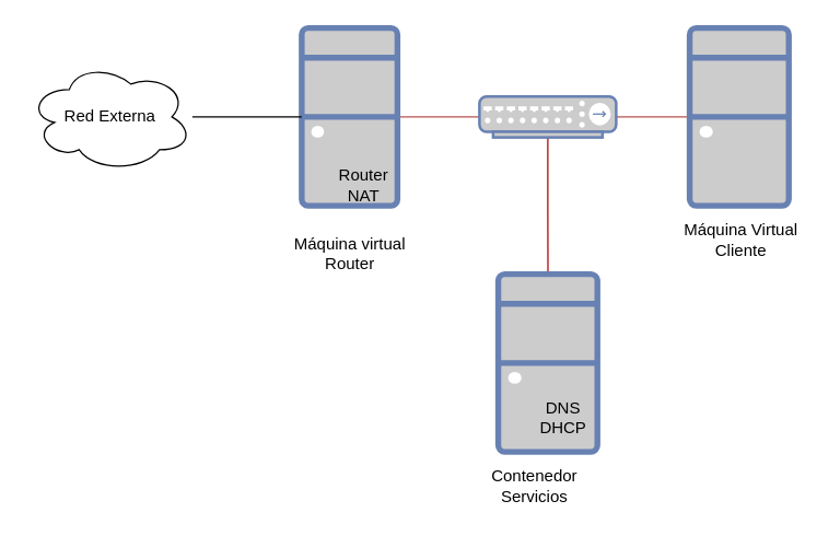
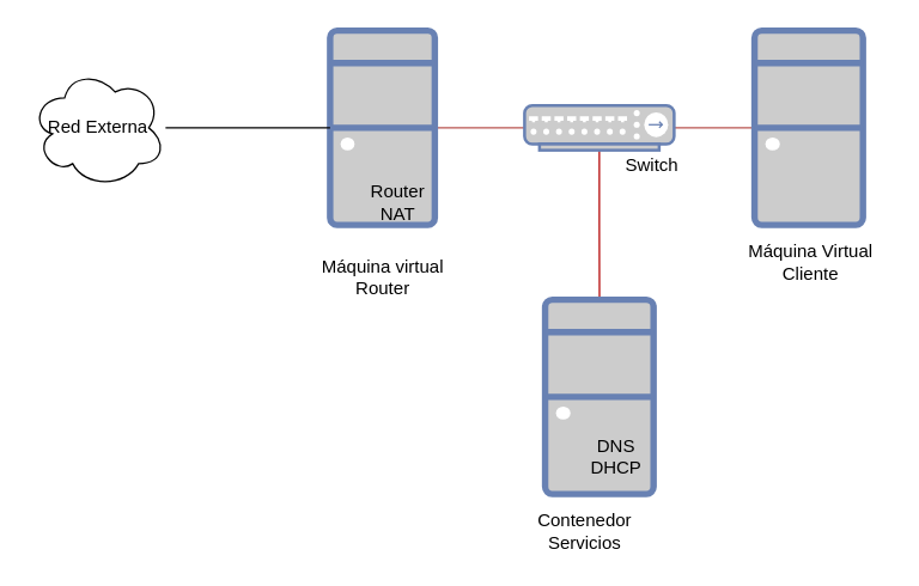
  <mxCell id="0" />
  <mxCell id="1" parent="0" />
  <mxCell id="2" value="" style="edgeStyle=none;rounded=0;orthogonalLoop=1;jettySize=auto;html=1;endArrow=none;endFill=0;fillColor=#f8cecc;strokeColor=#b85450;" parent="1" source="3" target="7" edge="1"><mxGeometry relative="1" as="geometry" /></mxCell>
  <mxCell id="3" value="" style="fontColor=#0066CC;verticalAlign=top;verticalLabelPosition=bottom;labelPosition=center;align=center;html=1;outlineConnect=0;fillColor=#CCCCCC;strokeColor=#6881B3;gradientColor=none;gradientDirection=north;strokeWidth=2;shape=mxgraph.networks.desktop_pc;" parent="1" vertex="1"><mxGeometry x="220" y="20" width="70" height="130" as="geometry" /></mxCell>
  <mxCell id="4" value="" style="edgeStyle=none;rounded=0;orthogonalLoop=1;jettySize=auto;html=1;endArrow=none;endFill=0;fillColor=#f8cecc;strokeColor=#b85450;" parent="1" source="5" target="7" edge="1"><mxGeometry relative="1" as="geometry" /></mxCell>
  <mxCell id="5" value="" style="fontColor=#0066CC;verticalAlign=top;verticalLabelPosition=bottom;labelPosition=center;align=center;html=1;outlineConnect=0;fillColor=#CCCCCC;strokeColor=#6881B3;gradientColor=none;gradientDirection=north;strokeWidth=2;shape=mxgraph.networks.desktop_pc;" parent="1" vertex="1"><mxGeometry x="503.75" y="20" width="72.5" height="130" as="geometry" /></mxCell>
  <mxCell id="6" value="" style="edgeStyle=orthogonalEdgeStyle;rounded=0;orthogonalLoop=1;jettySize=auto;html=1;endArrow=none;endFill=0;fillColor=#e51400;strokeColor=#B20000;" edge="1" parent="1" source="7" target="13"><mxGeometry relative="1" as="geometry" /></mxCell>
  <mxCell id="7" value="" style="fontColor=#0066CC;verticalAlign=top;verticalLabelPosition=bottom;labelPosition=center;align=center;html=1;outlineConnect=0;fillColor=#CCCCCC;strokeColor=#6881B3;gradientColor=none;gradientDirection=north;strokeWidth=2;shape=mxgraph.networks.hub;" parent="1" vertex="1"><mxGeometry x="350" y="70" width="100" height="30" as="geometry" /></mxCell>
  <mxCell id="8" value="&lt;div&gt;Máquina Virtual&lt;/div&gt;&lt;div&gt;Cliente&lt;br&gt;&lt;/div&gt;" style="text;html=1;resizable=0;autosize=1;align=center;verticalAlign=middle;points=[];fillColor=none;strokeColor=none;rounded=0;" parent="1" vertex="1"><mxGeometry x="491.25" y="160" width="100" height="30" as="geometry" /></mxCell>
+ <mxCell id="9" value="Switch" style="text;html=1;resizable=0;autosize=1;align=center;verticalAlign=middle;points=[];fillColor=none;strokeColor=none;rounded=0;" parent="1" vertex="1"><mxGeometry x="410" y="100" width="50" height="20" as="geometry" /></mxCell>
  <mxCell id="10" value="&lt;div&gt;Máquina virtual&lt;/div&gt;&lt;div&gt;Router&lt;/div&gt;" style="text;html=1;resizable=0;autosize=1;align=center;verticalAlign=middle;points=[];fillColor=none;strokeColor=none;rounded=0;" parent="1" vertex="1"><mxGeometry x="205" y="170" width="100" height="30" as="geometry" /></mxCell>
  <mxCell id="11" value="" style="edgeStyle=orthogonalEdgeStyle;rounded=0;orthogonalLoop=1;jettySize=auto;html=1;endArrow=none;endFill=0;" edge="1" parent="1" source="12" target="3"><mxGeometry relative="1" as="geometry"><mxPoint x="180" y="100" as="targetPoint" /></mxGeometry></mxCell>
- <mxCell id="12" value="Red Externa" style="ellipse;shape=cloud;whiteSpace=wrap;html=1;" vertex="1" parent="1"><mxGeometry x="20" y="45" width="120" height="80" as="geometry" /></mxCell>
+ <mxCell id="12" value="Red Externa" style="ellipse;shape=cloud;whiteSpace=wrap;html=1;" vertex="1" parent="1"><mxGeometry x="20" y="45" width="90" height="80" as="geometry" /></mxCell>
  <mxCell id="13" value="" style="fontColor=#0066CC;verticalAlign=top;verticalLabelPosition=bottom;labelPosition=center;align=center;html=1;outlineConnect=0;fillColor=#CCCCCC;strokeColor=#6881B3;gradientColor=none;gradientDirection=north;strokeWidth=2;shape=mxgraph.networks.desktop_pc;" vertex="1" parent="1"><mxGeometry x="363.75" y="200" width="72.5" height="130" as="geometry" /></mxCell>
  <mxCell id="14" value="&lt;div&gt;DNS&lt;/div&gt;&lt;div&gt;DHCP&lt;br&gt;&lt;/div&gt;" style="text;html=1;resizable=0;autosize=1;align=center;verticalAlign=middle;points=[];fillColor=none;strokeColor=none;rounded=0;" vertex="1" parent="1"><mxGeometry x="386.25" y="290" width="50" height="30" as="geometry" /></mxCell>
  <mxCell id="15" value="&lt;div&gt;Router&lt;/div&gt;&lt;div&gt;NAT&lt;br&gt;&lt;/div&gt;" style="text;html=1;resizable=0;autosize=1;align=center;verticalAlign=middle;points=[];fillColor=none;strokeColor=none;rounded=0;" vertex="1" parent="1"><mxGeometry x="240" y="120" width="50" height="30" as="geometry" /></mxCell>
  <mxCell id="16" value="&lt;div&gt;Contenedor&lt;/div&gt;&lt;div&gt;Servicios&lt;br&gt;&lt;/div&gt;" style="text;html=1;resizable=0;autosize=1;align=center;verticalAlign=middle;points=[];fillColor=none;strokeColor=none;rounded=0;" vertex="1" parent="1"><mxGeometry x="350" y="340" width="80" height="30" as="geometry" /></mxCell>
